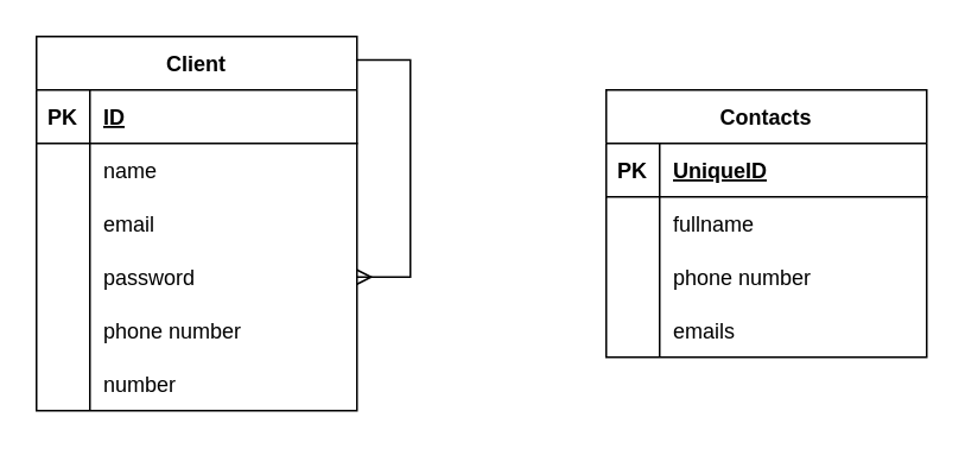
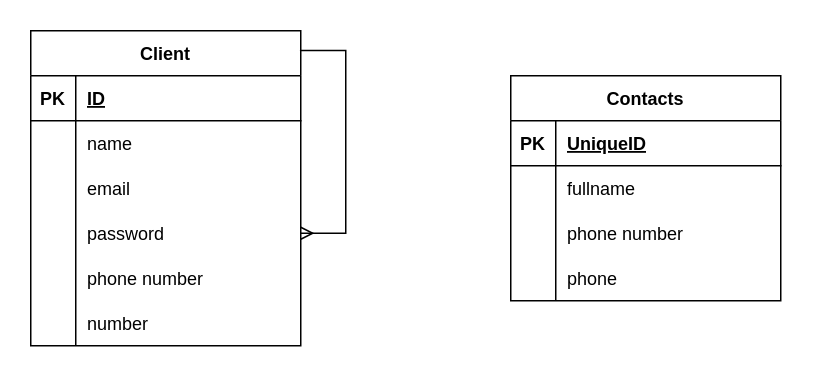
  <mxCell id="0" />
  <mxCell id="1" parent="0" />
  <mxCell id="2" value="Client" style="shape=table;startSize=30;container=1;collapsible=1;childLayout=tableLayout;fixedRows=1;rowLines=0;fontStyle=1;align=center;resizeLast=1;" vertex="1" parent="1"><mxGeometry x="20" y="20" width="180" height="210" as="geometry" /></mxCell>
  <mxCell id="3" value="" style="shape=tableRow;horizontal=0;startSize=0;swimlaneHead=0;swimlaneBody=0;fillColor=none;collapsible=0;dropTarget=0;points=[[0,0.5],[1,0.5]];portConstraint=eastwest;top=0;left=0;right=0;bottom=1;" vertex="1" parent="2"><mxGeometry y="30" width="180" height="30" as="geometry" /></mxCell>
  <mxCell id="4" value="PK" style="shape=partialRectangle;connectable=0;fillColor=none;top=0;left=0;bottom=0;right=0;fontStyle=1;overflow=hidden;" vertex="1" parent="3"><mxGeometry width="30" height="30" as="geometry"><mxRectangle width="30" height="30" as="alternateBounds" /></mxGeometry></mxCell>
  <mxCell id="5" value="ID" style="shape=partialRectangle;connectable=0;fillColor=none;top=0;left=0;bottom=0;right=0;align=left;spacingLeft=6;fontStyle=5;overflow=hidden;" vertex="1" parent="3"><mxGeometry x="30" width="150" height="30" as="geometry"><mxRectangle width="150" height="30" as="alternateBounds" /></mxGeometry></mxCell>
  <mxCell id="6" value="" style="shape=tableRow;horizontal=0;startSize=0;swimlaneHead=0;swimlaneBody=0;fillColor=none;collapsible=0;dropTarget=0;points=[[0,0.5],[1,0.5]];portConstraint=eastwest;top=0;left=0;right=0;bottom=0;" vertex="1" parent="2"><mxGeometry y="60" width="180" height="30" as="geometry" /></mxCell>
  <mxCell id="7" value="" style="shape=partialRectangle;connectable=0;fillColor=none;top=0;left=0;bottom=0;right=0;editable=1;overflow=hidden;" vertex="1" parent="6"><mxGeometry width="30" height="30" as="geometry"><mxRectangle width="30" height="30" as="alternateBounds" /></mxGeometry></mxCell>
  <mxCell id="8" value="name" style="shape=partialRectangle;connectable=0;fillColor=none;top=0;left=0;bottom=0;right=0;align=left;spacingLeft=6;overflow=hidden;" vertex="1" parent="6"><mxGeometry x="30" width="150" height="30" as="geometry"><mxRectangle width="150" height="30" as="alternateBounds" /></mxGeometry></mxCell>
  <mxCell id="9" value="" style="shape=tableRow;horizontal=0;startSize=0;swimlaneHead=0;swimlaneBody=0;fillColor=none;collapsible=0;dropTarget=0;points=[[0,0.5],[1,0.5]];portConstraint=eastwest;top=0;left=0;right=0;bottom=0;" vertex="1" parent="2"><mxGeometry y="90" width="180" height="30" as="geometry" /></mxCell>
  <mxCell id="10" value="" style="shape=partialRectangle;connectable=0;fillColor=none;top=0;left=0;bottom=0;right=0;editable=1;overflow=hidden;" vertex="1" parent="9"><mxGeometry width="30" height="30" as="geometry"><mxRectangle width="30" height="30" as="alternateBounds" /></mxGeometry></mxCell>
  <mxCell id="11" value="email" style="shape=partialRectangle;connectable=0;fillColor=none;top=0;left=0;bottom=0;right=0;align=left;spacingLeft=6;overflow=hidden;" vertex="1" parent="9"><mxGeometry x="30" width="150" height="30" as="geometry"><mxRectangle width="150" height="30" as="alternateBounds" /></mxGeometry></mxCell>
  <mxCell id="12" value="" style="shape=tableRow;horizontal=0;startSize=0;swimlaneHead=0;swimlaneBody=0;fillColor=none;collapsible=0;dropTarget=0;points=[[0,0.5],[1,0.5]];portConstraint=eastwest;top=0;left=0;right=0;bottom=0;" vertex="1" parent="2"><mxGeometry y="120" width="180" height="30" as="geometry" /></mxCell>
  <mxCell id="13" value="" style="shape=partialRectangle;connectable=0;fillColor=none;top=0;left=0;bottom=0;right=0;editable=1;overflow=hidden;" vertex="1" parent="12"><mxGeometry width="30" height="30" as="geometry"><mxRectangle width="30" height="30" as="alternateBounds" /></mxGeometry></mxCell>
  <mxCell id="14" value="password" style="shape=partialRectangle;connectable=0;fillColor=none;top=0;left=0;bottom=0;right=0;align=left;spacingLeft=6;overflow=hidden;" vertex="1" parent="12"><mxGeometry x="30" width="150" height="30" as="geometry"><mxRectangle width="150" height="30" as="alternateBounds" /></mxGeometry></mxCell>
  <mxCell id="15" style="shape=tableRow;horizontal=0;startSize=0;swimlaneHead=0;swimlaneBody=0;fillColor=none;collapsible=0;dropTarget=0;points=[[0,0.5],[1,0.5]];portConstraint=eastwest;top=0;left=0;right=0;bottom=0;" vertex="1" parent="2"><mxGeometry y="150" width="180" height="30" as="geometry" /></mxCell>
  <mxCell id="16" style="shape=partialRectangle;connectable=0;fillColor=none;top=0;left=0;bottom=0;right=0;editable=1;overflow=hidden;" vertex="1" parent="15"><mxGeometry width="30" height="30" as="geometry"><mxRectangle width="30" height="30" as="alternateBounds" /></mxGeometry></mxCell>
  <mxCell id="17" value="phone number" style="shape=partialRectangle;connectable=0;fillColor=none;top=0;left=0;bottom=0;right=0;align=left;spacingLeft=6;overflow=hidden;" vertex="1" parent="15"><mxGeometry x="30" width="150" height="30" as="geometry"><mxRectangle width="150" height="30" as="alternateBounds" /></mxGeometry></mxCell>
  <mxCell id="18" style="shape=tableRow;horizontal=0;startSize=0;swimlaneHead=0;swimlaneBody=0;fillColor=none;collapsible=0;dropTarget=0;points=[[0,0.5],[1,0.5]];portConstraint=eastwest;top=0;left=0;right=0;bottom=0;" vertex="1" parent="2"><mxGeometry y="180" width="180" height="30" as="geometry" /></mxCell>
  <mxCell id="19" style="shape=partialRectangle;connectable=0;fillColor=none;top=0;left=0;bottom=0;right=0;editable=1;overflow=hidden;" vertex="1" parent="18"><mxGeometry width="30" height="30" as="geometry"><mxRectangle width="30" height="30" as="alternateBounds" /></mxGeometry></mxCell>
  <mxCell id="20" value="number" style="shape=partialRectangle;connectable=0;fillColor=none;top=0;left=0;bottom=0;right=0;align=left;spacingLeft=6;overflow=hidden;" vertex="1" parent="18"><mxGeometry x="30" width="150" height="30" as="geometry"><mxRectangle width="150" height="30" as="alternateBounds" /></mxGeometry></mxCell>
  <mxCell id="21" value="Contacts" style="shape=table;startSize=30;container=1;collapsible=1;childLayout=tableLayout;fixedRows=1;rowLines=0;fontStyle=1;align=center;resizeLast=1;" vertex="1" parent="1"><mxGeometry x="340" y="50" width="180" height="150" as="geometry" /></mxCell>
  <mxCell id="22" value="" style="shape=tableRow;horizontal=0;startSize=0;swimlaneHead=0;swimlaneBody=0;fillColor=none;collapsible=0;dropTarget=0;points=[[0,0.5],[1,0.5]];portConstraint=eastwest;top=0;left=0;right=0;bottom=1;" vertex="1" parent="21"><mxGeometry y="30" width="180" height="30" as="geometry" /></mxCell>
  <mxCell id="23" value="PK" style="shape=partialRectangle;connectable=0;fillColor=none;top=0;left=0;bottom=0;right=0;fontStyle=1;overflow=hidden;" vertex="1" parent="22"><mxGeometry width="30" height="30" as="geometry"><mxRectangle width="30" height="30" as="alternateBounds" /></mxGeometry></mxCell>
  <mxCell id="24" value="UniqueID" style="shape=partialRectangle;connectable=0;fillColor=none;top=0;left=0;bottom=0;right=0;align=left;spacingLeft=6;fontStyle=5;overflow=hidden;" vertex="1" parent="22"><mxGeometry x="30" width="150" height="30" as="geometry"><mxRectangle width="150" height="30" as="alternateBounds" /></mxGeometry></mxCell>
  <mxCell id="25" value="" style="shape=tableRow;horizontal=0;startSize=0;swimlaneHead=0;swimlaneBody=0;fillColor=none;collapsible=0;dropTarget=0;points=[[0,0.5],[1,0.5]];portConstraint=eastwest;top=0;left=0;right=0;bottom=0;" vertex="1" parent="21"><mxGeometry y="60" width="180" height="30" as="geometry" /></mxCell>
  <mxCell id="26" value="" style="shape=partialRectangle;connectable=0;fillColor=none;top=0;left=0;bottom=0;right=0;editable=1;overflow=hidden;" vertex="1" parent="25"><mxGeometry width="30" height="30" as="geometry"><mxRectangle width="30" height="30" as="alternateBounds" /></mxGeometry></mxCell>
  <mxCell id="27" value="fullname" style="shape=partialRectangle;connectable=0;fillColor=none;top=0;left=0;bottom=0;right=0;align=left;spacingLeft=6;overflow=hidden;" vertex="1" parent="25"><mxGeometry x="30" width="150" height="30" as="geometry"><mxRectangle width="150" height="30" as="alternateBounds" /></mxGeometry></mxCell>
  <mxCell id="28" value="" style="shape=tableRow;horizontal=0;startSize=0;swimlaneHead=0;swimlaneBody=0;fillColor=none;collapsible=0;dropTarget=0;points=[[0,0.5],[1,0.5]];portConstraint=eastwest;top=0;left=0;right=0;bottom=0;" vertex="1" parent="21"><mxGeometry y="90" width="180" height="30" as="geometry" /></mxCell>
  <mxCell id="29" value="" style="shape=partialRectangle;connectable=0;fillColor=none;top=0;left=0;bottom=0;right=0;editable=1;overflow=hidden;" vertex="1" parent="28"><mxGeometry width="30" height="30" as="geometry"><mxRectangle width="30" height="30" as="alternateBounds" /></mxGeometry></mxCell>
  <mxCell id="30" value="phone number" style="shape=partialRectangle;connectable=0;fillColor=none;top=0;left=0;bottom=0;right=0;align=left;spacingLeft=6;overflow=hidden;" vertex="1" parent="28"><mxGeometry x="30" width="150" height="30" as="geometry"><mxRectangle width="150" height="30" as="alternateBounds" /></mxGeometry></mxCell>
  <mxCell id="31" value="" style="shape=tableRow;horizontal=0;startSize=0;swimlaneHead=0;swimlaneBody=0;fillColor=none;collapsible=0;dropTarget=0;points=[[0,0.5],[1,0.5]];portConstraint=eastwest;top=0;left=0;right=0;bottom=0;" vertex="1" parent="21"><mxGeometry y="120" width="180" height="30" as="geometry" /></mxCell>
  <mxCell id="32" value="" style="shape=partialRectangle;connectable=0;fillColor=none;top=0;left=0;bottom=0;right=0;editable=1;overflow=hidden;" vertex="1" parent="31"><mxGeometry width="30" height="30" as="geometry"><mxRectangle width="30" height="30" as="alternateBounds" /></mxGeometry></mxCell>
- <mxCell id="33" value="emails" style="shape=partialRectangle;connectable=0;fillColor=none;top=0;left=0;bottom=0;right=0;align=left;spacingLeft=6;overflow=hidden;" vertex="1" parent="31"><mxGeometry x="30" width="150" height="30" as="geometry"><mxRectangle width="150" height="30" as="alternateBounds" /></mxGeometry></mxCell>
+ <mxCell id="33" value="phone" style="shape=partialRectangle;connectable=0;fillColor=none;top=0;left=0;bottom=0;right=0;align=left;spacingLeft=6;overflow=hidden;" vertex="1" parent="31"><mxGeometry x="30" width="150" height="30" as="geometry"><mxRectangle width="150" height="30" as="alternateBounds" /></mxGeometry></mxCell>
  <mxCell id="34" value="" style="edgeStyle=entityRelationEdgeStyle;fontSize=12;html=1;endArrow=ERmany;rounded=0;exitX=0.997;exitY=0.063;exitDx=0;exitDy=0;exitPerimeter=0;" edge="1" parent="1" source="2" target="14"><mxGeometry width="100" height="100" relative="1" as="geometry"><mxPoint x="190" y="320" as="sourcePoint" /><mxPoint x="330" y="140" as="targetPoint" /></mxGeometry></mxCell>
